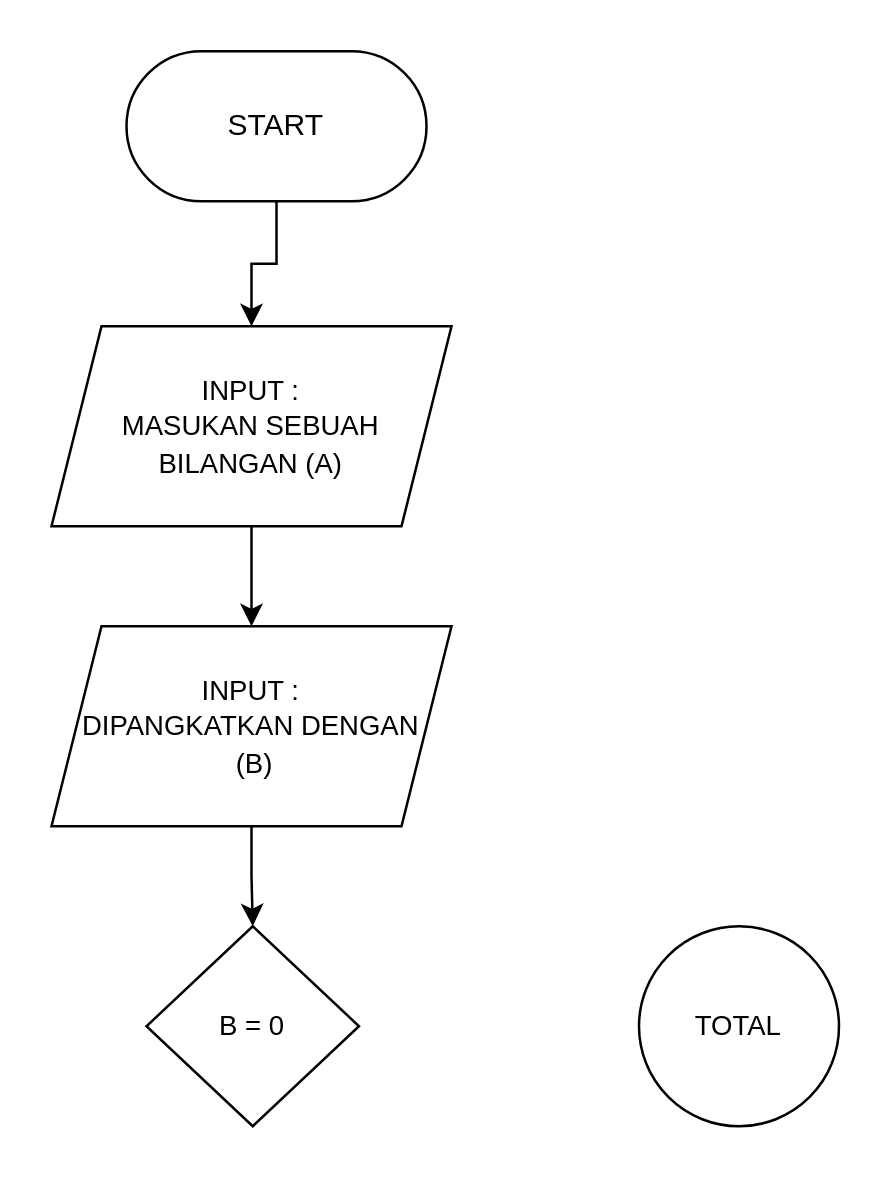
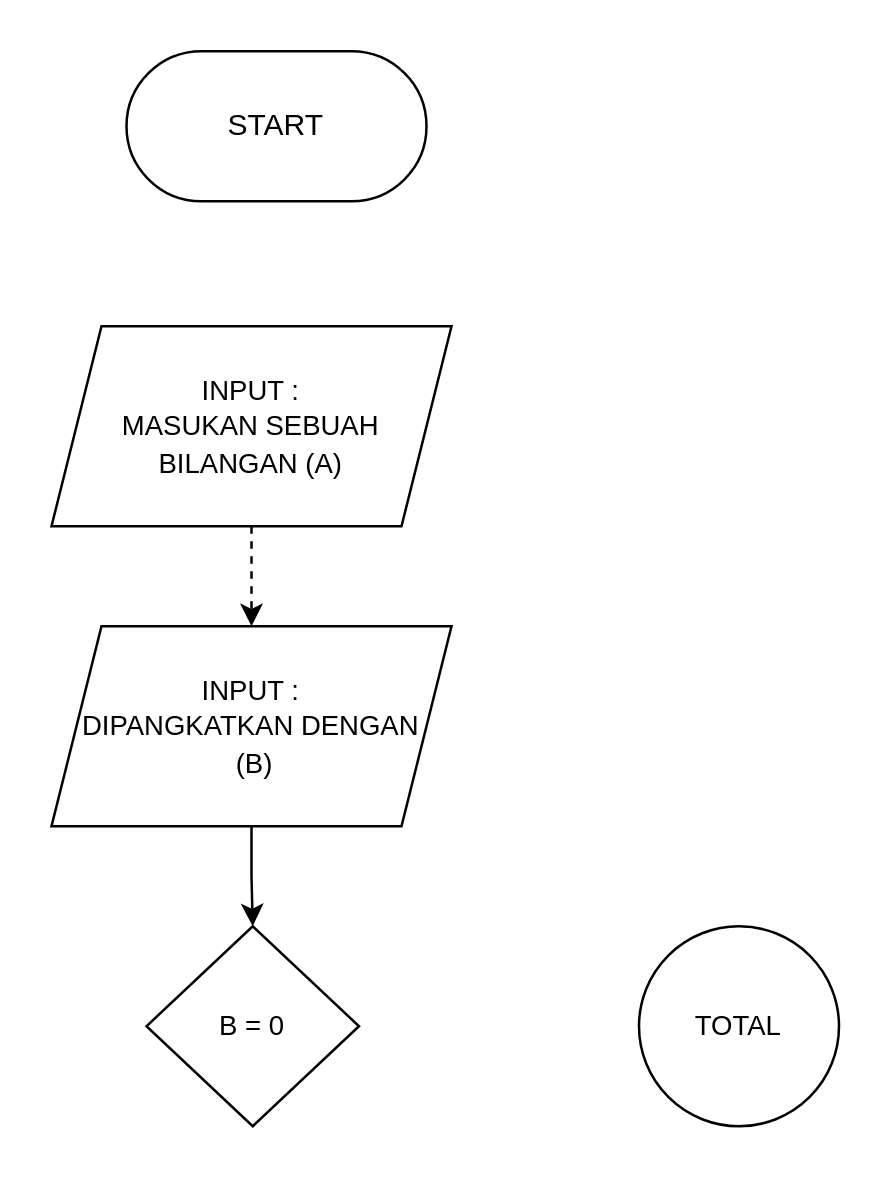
  <mxCell id="0" />
  <mxCell id="1" parent="0" />
- <mxCell id="2" style="edgeStyle=orthogonalEdgeStyle;rounded=0;orthogonalLoop=1;jettySize=auto;html=1;exitX=0.5;exitY=1;exitDx=0;exitDy=0;entryX=0.5;entryY=0;entryDx=0;entryDy=0;fontSize=11;" edge="1" parent="1" source="3" target="5"><mxGeometry relative="1" as="geometry" /></mxCell>
  <mxCell id="3" value="START" style="rounded=1;whiteSpace=wrap;html=1;arcSize=50;" vertex="1" parent="1"><mxGeometry x="50" y="20" width="120" height="60" as="geometry" /></mxCell>
- <mxCell id="4" style="edgeStyle=orthogonalEdgeStyle;rounded=0;orthogonalLoop=1;jettySize=auto;html=1;exitX=0.5;exitY=1;exitDx=0;exitDy=0;fontSize=11;" edge="1" parent="1" source="5" target="7"><mxGeometry relative="1" as="geometry" /></mxCell>
+ <mxCell id="4" style="edgeStyle=orthogonalEdgeStyle;rounded=0;orthogonalLoop=1;jettySize=auto;html=1;exitX=0.5;exitY=1;exitDx=0;exitDy=0;fontSize=11;dashed=1;" edge="1" parent="1" source="5" target="7"><mxGeometry relative="1" as="geometry" /></mxCell>
  <mxCell id="5" value="&lt;font style=&quot;font-size: 11px;&quot;&gt;INPUT :&lt;br&gt;MASUKAN SEBUAH BILANGAN (A)&lt;/font&gt;" style="shape=parallelogram;perimeter=parallelogramPerimeter;whiteSpace=wrap;html=1;fixedSize=1;" vertex="1" parent="1"><mxGeometry x="20" y="130" width="160" height="80" as="geometry" /></mxCell>
  <mxCell id="6" style="edgeStyle=orthogonalEdgeStyle;rounded=0;orthogonalLoop=1;jettySize=auto;html=1;exitX=0.5;exitY=1;exitDx=0;exitDy=0;entryX=0.5;entryY=0;entryDx=0;entryDy=0;fontSize=11;" edge="1" parent="1" source="7" target="8"><mxGeometry relative="1" as="geometry" /></mxCell>
  <mxCell id="7" value="&lt;font style=&quot;font-size: 11px;&quot;&gt;INPUT :&lt;br&gt;DIPANGKATKAN DENGAN&lt;br&gt;&amp;nbsp;(B)&lt;/font&gt;" style="shape=parallelogram;perimeter=parallelogramPerimeter;whiteSpace=wrap;html=1;fixedSize=1;" vertex="1" parent="1"><mxGeometry x="20" y="250" width="160" height="80" as="geometry" /></mxCell>
  <mxCell id="8" value="B = 0" style="rhombus;whiteSpace=wrap;html=1;fontSize=11;" vertex="1" parent="1"><mxGeometry x="58" y="370" width="85" height="80" as="geometry" /></mxCell>
  <mxCell id="9" value="TOTAL" style="ellipse;whiteSpace=wrap;html=1;aspect=fixed;fontSize=11;" vertex="1" parent="1"><mxGeometry x="255" y="370" width="80" height="80" as="geometry" /></mxCell>
